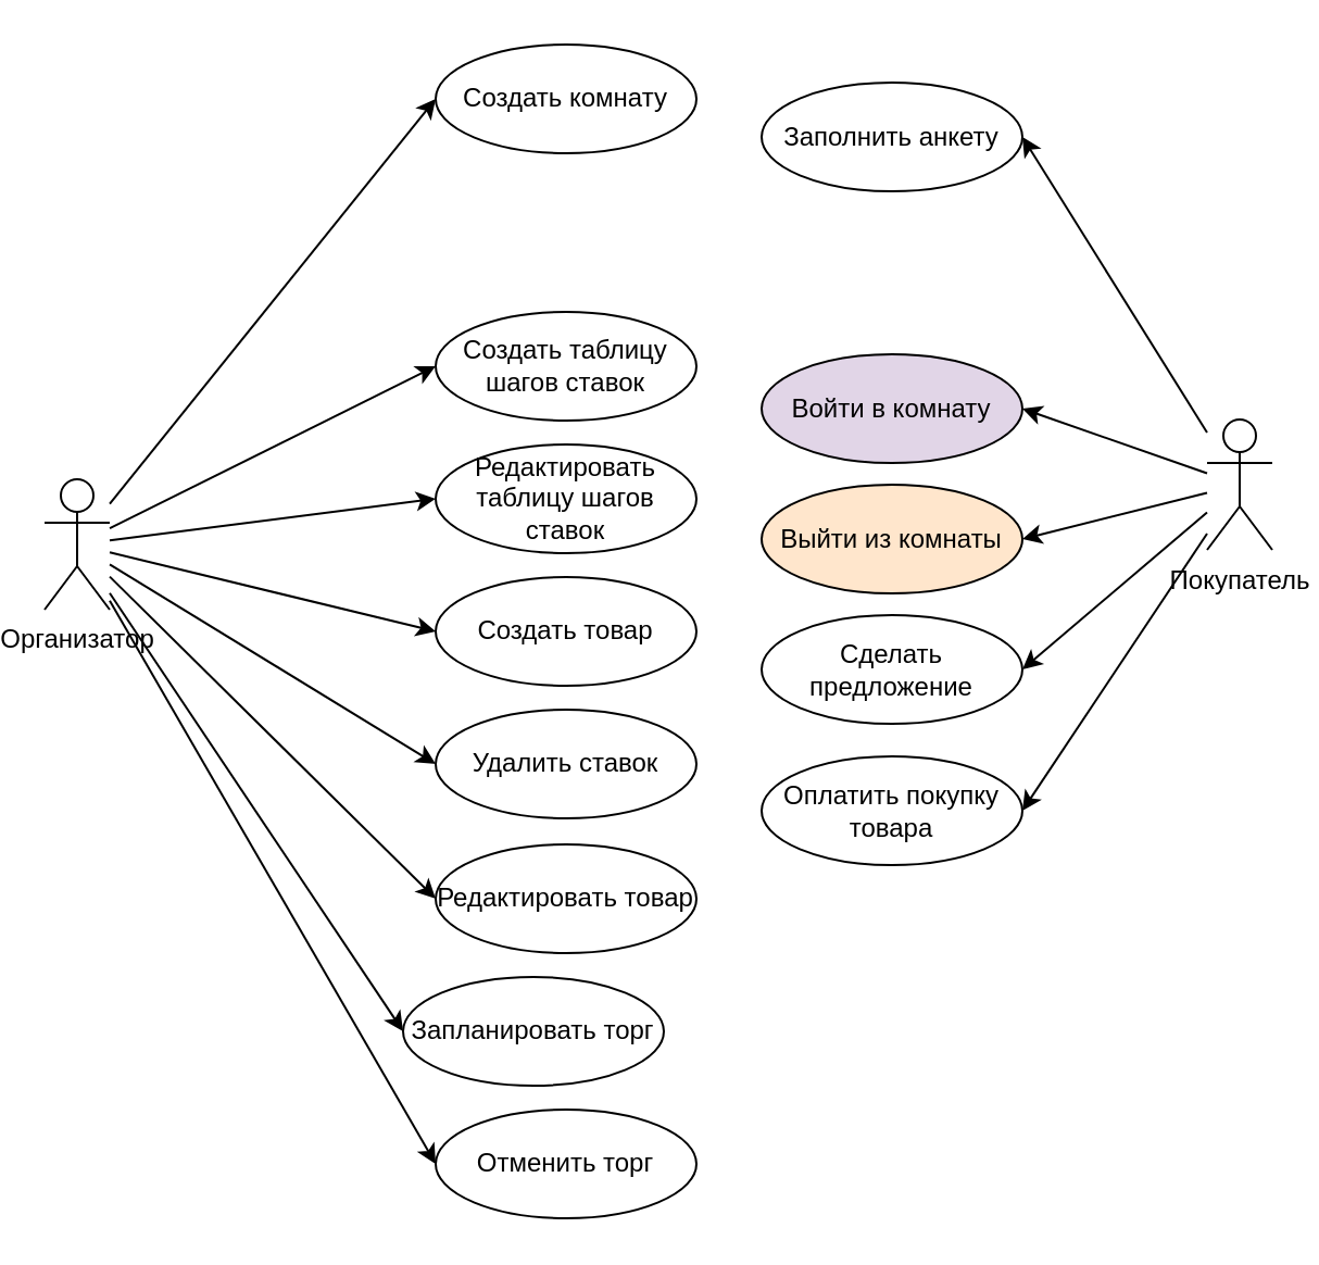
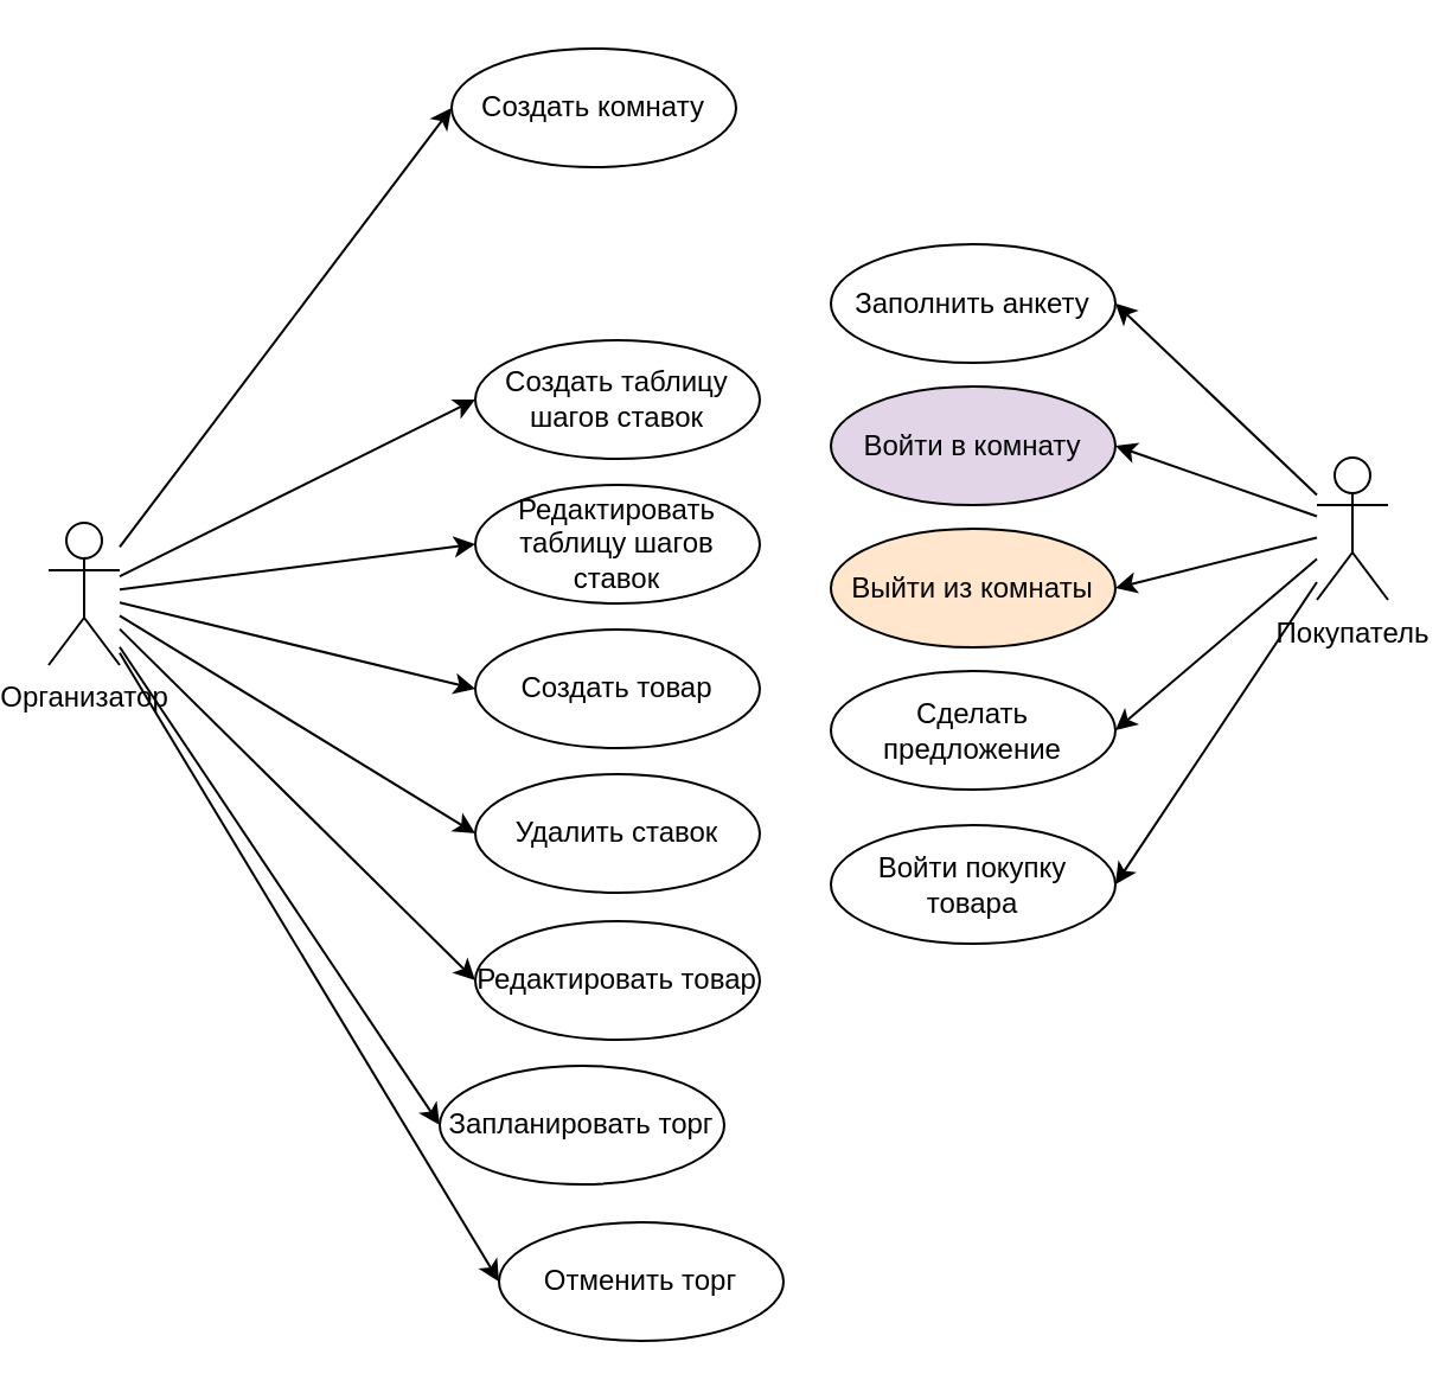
  <mxCell id="0" />
  <mxCell id="1" parent="0" />
  <mxCell id="2" style="rounded=0;orthogonalLoop=1;jettySize=auto;html=1;entryX=0;entryY=0.5;entryDx=0;entryDy=0;" parent="1" source="10" target="24" edge="1"><mxGeometry relative="1" as="geometry" /></mxCell>
  <mxCell id="3" style="edgeStyle=none;rounded=0;orthogonalLoop=1;jettySize=auto;html=1;entryX=0;entryY=0.5;entryDx=0;entryDy=0;" parent="1" source="10" target="13" edge="1"><mxGeometry relative="1" as="geometry" /></mxCell>
  <mxCell id="4" style="edgeStyle=none;rounded=0;orthogonalLoop=1;jettySize=auto;html=1;entryX=0;entryY=0.5;entryDx=0;entryDy=0;" parent="1" source="10" target="14" edge="1"><mxGeometry relative="1" as="geometry" /></mxCell>
  <mxCell id="5" style="edgeStyle=none;rounded=0;orthogonalLoop=1;jettySize=auto;html=1;entryX=0;entryY=0.5;entryDx=0;entryDy=0;" parent="1" source="10" target="11" edge="1"><mxGeometry relative="1" as="geometry" /></mxCell>
  <mxCell id="6" style="edgeStyle=none;rounded=0;orthogonalLoop=1;jettySize=auto;html=1;entryX=0;entryY=0.5;entryDx=0;entryDy=0;" parent="1" source="10" target="12" edge="1"><mxGeometry relative="1" as="geometry" /></mxCell>
  <mxCell id="7" style="edgeStyle=none;rounded=0;orthogonalLoop=1;jettySize=auto;html=1;entryX=0;entryY=0.5;entryDx=0;entryDy=0;" parent="1" source="10" target="16" edge="1"><mxGeometry relative="1" as="geometry" /></mxCell>
  <mxCell id="8" style="edgeStyle=none;rounded=0;orthogonalLoop=1;jettySize=auto;html=1;entryX=0;entryY=0.5;entryDx=0;entryDy=0;" parent="1" source="10" target="17" edge="1"><mxGeometry relative="1" as="geometry" /></mxCell>
  <mxCell id="9" style="edgeStyle=none;rounded=0;orthogonalLoop=1;jettySize=auto;html=1;entryX=0;entryY=0.5;entryDx=0;entryDy=0;" parent="1" source="10" target="15" edge="1"><mxGeometry relative="1" as="geometry" /></mxCell>
  <mxCell id="10" value="Организатор" style="shape=umlActor;verticalLabelPosition=bottom;verticalAlign=top;html=1;outlineConnect=0;" parent="1" vertex="1"><mxGeometry x="20" y="220" width="30" height="60" as="geometry" /></mxCell>
  <mxCell id="11" value="Создать товар" style="ellipse;whiteSpace=wrap;html=1;" parent="1" vertex="1"><mxGeometry x="200" y="265" width="120" height="50" as="geometry" /></mxCell>
  <mxCell id="12" value="Удалить ставок" style="ellipse;whiteSpace=wrap;html=1;" parent="1" vertex="1"><mxGeometry x="200" y="326" width="120" height="50" as="geometry" /></mxCell>
  <mxCell id="13" value="Создать таблицу шагов ставок" style="ellipse;whiteSpace=wrap;html=1;" parent="1" vertex="1"><mxGeometry x="200" y="143" width="120" height="50" as="geometry" /></mxCell>
  <mxCell id="14" value="Редактировать таблицу шагов ставок" style="ellipse;whiteSpace=wrap;html=1;" parent="1" vertex="1"><mxGeometry x="200" y="204" width="120" height="50" as="geometry" /></mxCell>
  <mxCell id="15" value="Редактировать товар" style="ellipse;whiteSpace=wrap;html=1;" parent="1" vertex="1"><mxGeometry x="200" y="388" width="120" height="50" as="geometry" /></mxCell>
  <mxCell id="16" value="Запланировать торг" style="ellipse;whiteSpace=wrap;html=1;" parent="1" vertex="1"><mxGeometry x="185" y="449" width="120" height="50" as="geometry" /></mxCell>
- <mxCell id="17" value="Отменить торг" style="ellipse;whiteSpace=wrap;html=1;" parent="1" vertex="1"><mxGeometry x="200" y="510" width="120" height="50" as="geometry" /></mxCell>
+ <mxCell id="17" value="Отменить торг" style="ellipse;whiteSpace=wrap;html=1;" parent="1" vertex="1"><mxGeometry x="210" y="515" width="120" height="50" as="geometry" /></mxCell>
  <mxCell id="18" style="edgeStyle=none;rounded=0;orthogonalLoop=1;jettySize=auto;html=1;entryX=1;entryY=0.5;entryDx=0;entryDy=0;" parent="1" source="23" target="26" edge="1"><mxGeometry relative="1" as="geometry" /></mxCell>
  <mxCell id="19" style="edgeStyle=none;rounded=0;orthogonalLoop=1;jettySize=auto;html=1;entryX=1;entryY=0.5;entryDx=0;entryDy=0;" parent="1" source="23" target="25" edge="1"><mxGeometry relative="1" as="geometry" /></mxCell>
  <mxCell id="20" style="edgeStyle=none;rounded=0;orthogonalLoop=1;jettySize=auto;html=1;entryX=1;entryY=0.5;entryDx=0;entryDy=0;" parent="1" source="23" target="29" edge="1"><mxGeometry relative="1" as="geometry" /></mxCell>
  <mxCell id="21" style="edgeStyle=none;rounded=0;orthogonalLoop=1;jettySize=auto;html=1;entryX=1;entryY=0.5;entryDx=0;entryDy=0;" parent="1" source="23" target="27" edge="1"><mxGeometry relative="1" as="geometry" /></mxCell>
  <mxCell id="22" style="edgeStyle=none;rounded=0;orthogonalLoop=1;jettySize=auto;html=1;entryX=1;entryY=0.5;entryDx=0;entryDy=0;" parent="1" source="23" target="28" edge="1"><mxGeometry relative="1" as="geometry" /></mxCell>
  <mxCell id="23" value="Покупатель" style="shape=umlActor;verticalLabelPosition=bottom;verticalAlign=top;html=1;outlineConnect=0;" parent="1" vertex="1"><mxGeometry x="555" y="192.5" width="30" height="60" as="geometry" /></mxCell>
- <mxCell id="24" value="Создать комнату" style="ellipse;whiteSpace=wrap;html=1;" parent="1" vertex="1"><mxGeometry x="200" y="20" width="120" height="50" as="geometry" /></mxCell>
+ <mxCell id="24" value="Создать комнату" style="ellipse;whiteSpace=wrap;html=1;" parent="1" vertex="1"><mxGeometry x="190" y="20" width="120" height="50" as="geometry" /></mxCell>
  <mxCell id="25" value="Войти в комнату" style="ellipse;whiteSpace=wrap;html=1;fillColor=#e1d5e7;" parent="1" vertex="1"><mxGeometry x="350" y="162.5" width="120" height="50" as="geometry" /></mxCell>
- <mxCell id="26" value="Заполнить анкету" style="ellipse;whiteSpace=wrap;html=1;" parent="1" vertex="1"><mxGeometry x="350" y="37.5" width="120" height="50" as="geometry" /></mxCell>
+ <mxCell id="26" value="Заполнить анкету" style="ellipse;whiteSpace=wrap;html=1;" parent="1" vertex="1"><mxGeometry x="350" y="102.5" width="120" height="50" as="geometry" /></mxCell>
  <mxCell id="27" value="Сделать предложение" style="ellipse;whiteSpace=wrap;html=1;" parent="1" vertex="1"><mxGeometry x="350" y="282.5" width="120" height="50" as="geometry" /></mxCell>
- <mxCell id="28" value="Оплатить покупку товара" style="ellipse;whiteSpace=wrap;html=1;" parent="1" vertex="1"><mxGeometry x="350" y="347.5" width="120" height="50" as="geometry" /></mxCell>
+ <mxCell id="28" value="Войти покупку товара" style="ellipse;whiteSpace=wrap;html=1;" parent="1" vertex="1"><mxGeometry x="350" y="347.5" width="120" height="50" as="geometry" /></mxCell>
  <mxCell id="29" value="Выйти из комнаты" style="ellipse;whiteSpace=wrap;html=1;fillColor=#ffe6cc;" parent="1" vertex="1"><mxGeometry x="350" y="222.5" width="120" height="50" as="geometry" /></mxCell>
